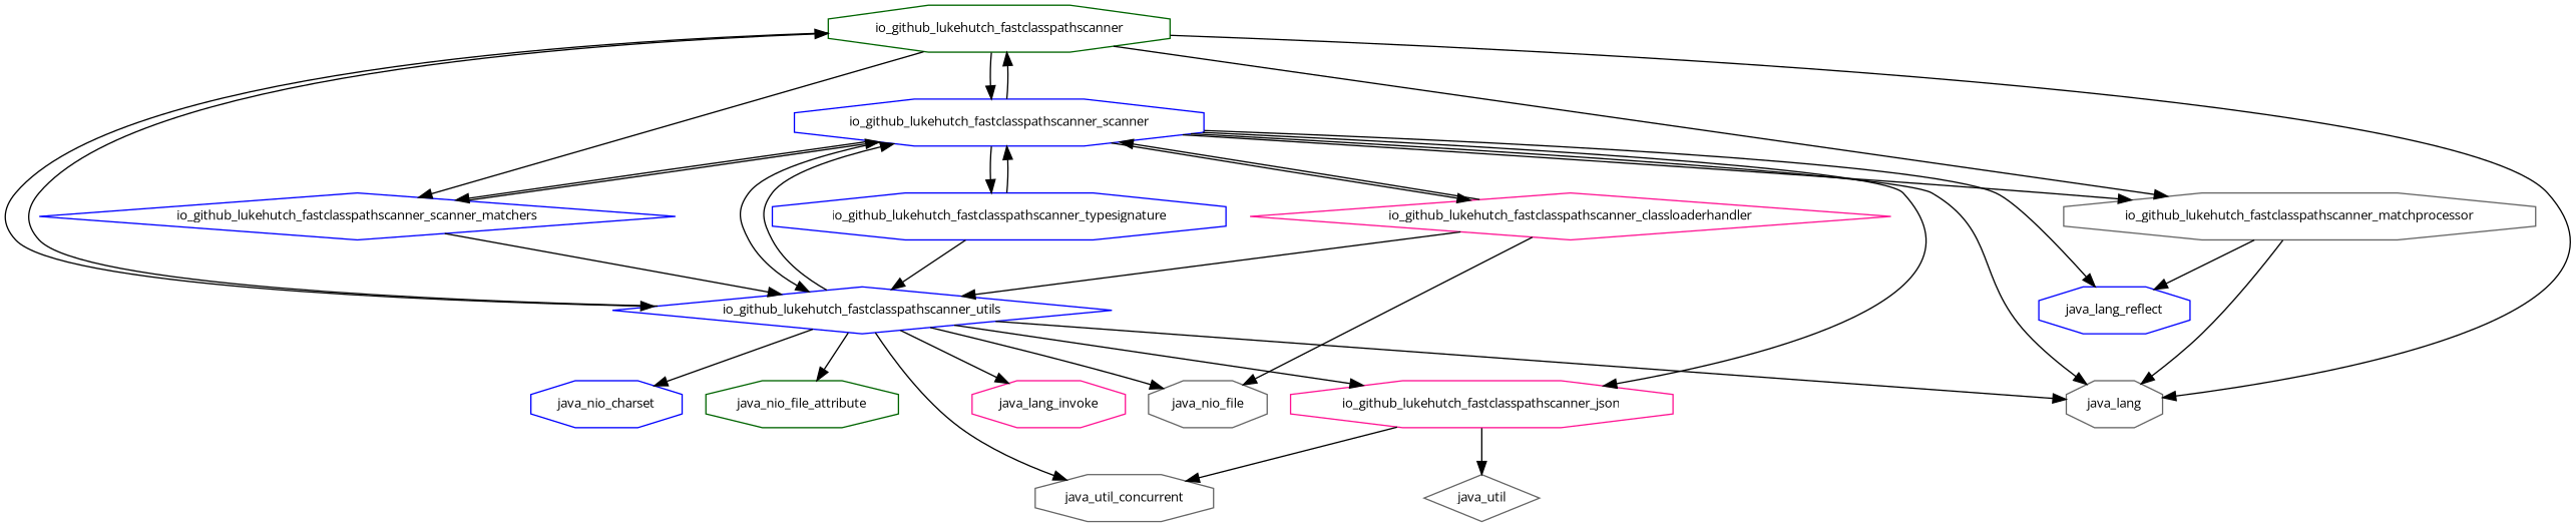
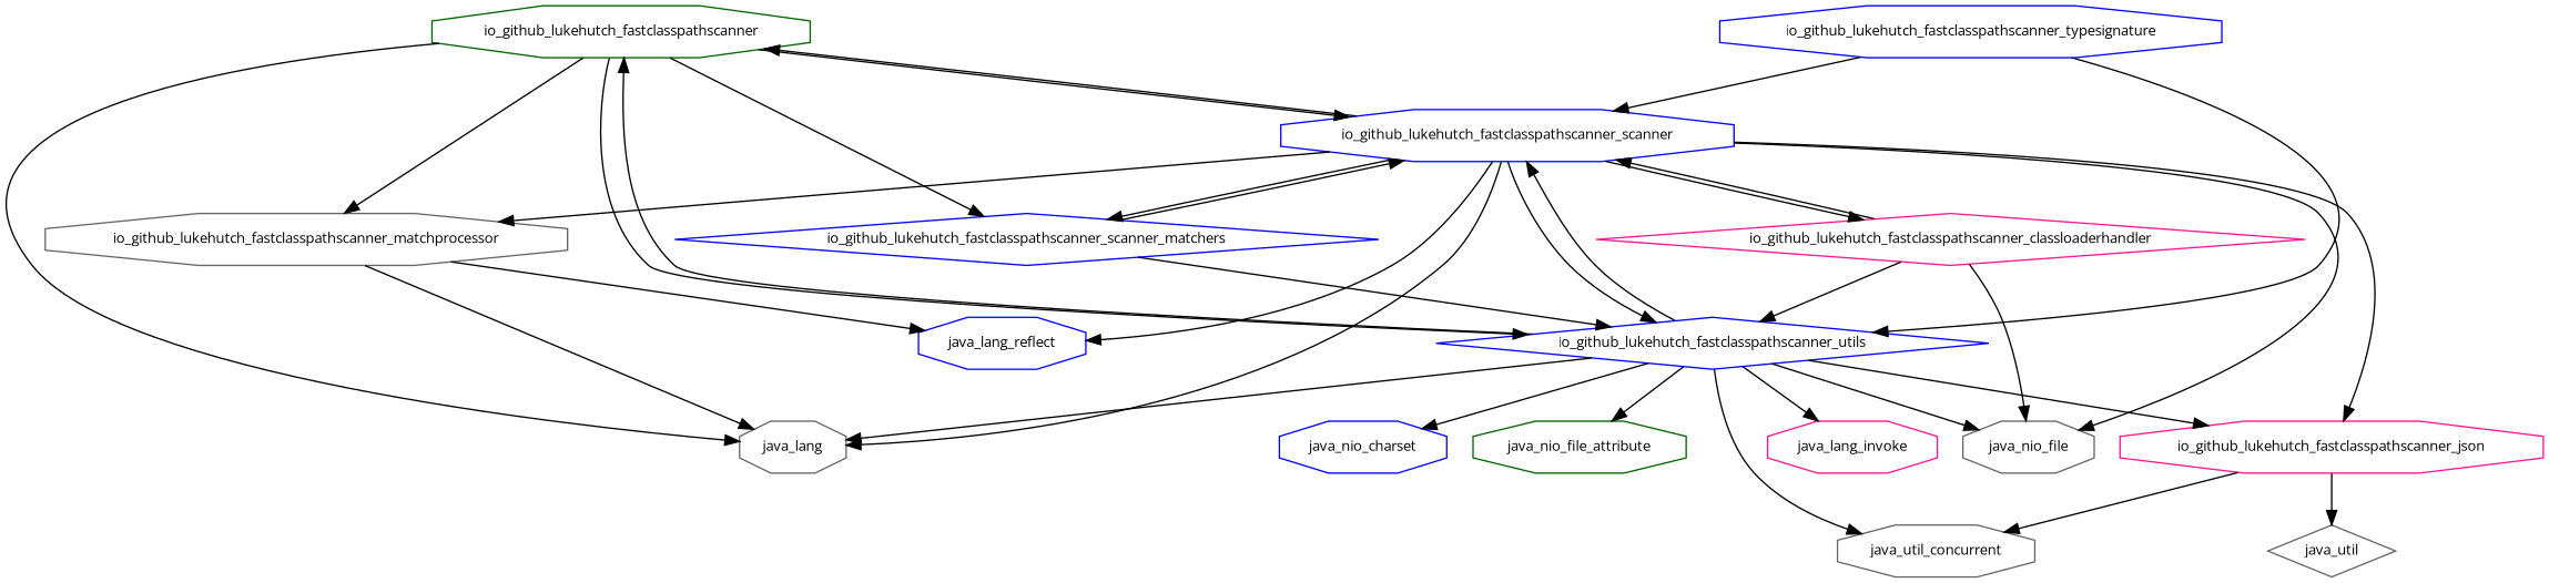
  digraph {
    fontname="Open Sans"
    node [color=blue fontname="Open Sans" fontsize=10.0 shape=octagon]
    edge [fontname="Open Sans"]
    io_github_lukehutch_fastclasspathscanner [color=darkgreen]
    io_github_lukehutch_fastclasspathscanner_matchprocessor [color=gray40]
    io_github_lukehutch_fastclasspathscanner_scanner
    io_github_lukehutch_fastclasspathscanner_scanner_matchers [shape=diamond]
    io_github_lukehutch_fastclasspathscanner_utils [shape=diamond]
    java_lang [color=gray40]
    java_lang_reflect
    io_github_lukehutch_fastclasspathscanner_classloaderhandler [color=deeppink shape=diamond]
    io_github_lukehutch_fastclasspathscanner_json [color=deeppink]
    io_github_lukehutch_fastclasspathscanner_typesignature
    java_nio_file [color=gray40]
    java_util_concurrent [color=gray40]
    java_lang_invoke [color=deeppink]
    java_nio_charset
    java_nio_file_attribute [color=darkgreen]
    java_util [color=gray40 shape=diamond]
    io_github_lukehutch_fastclasspathscanner -> io_github_lukehutch_fastclasspathscanner_matchprocessor
    io_github_lukehutch_fastclasspathscanner -> io_github_lukehutch_fastclasspathscanner_scanner
    io_github_lukehutch_fastclasspathscanner -> io_github_lukehutch_fastclasspathscanner_scanner_matchers
    io_github_lukehutch_fastclasspathscanner -> io_github_lukehutch_fastclasspathscanner_utils
    io_github_lukehutch_fastclasspathscanner -> java_lang
    io_github_lukehutch_fastclasspathscanner_matchprocessor -> java_lang
    io_github_lukehutch_fastclasspathscanner_matchprocessor -> java_lang_reflect
    io_github_lukehutch_fastclasspathscanner_scanner -> io_github_lukehutch_fastclasspathscanner
    io_github_lukehutch_fastclasspathscanner_scanner -> io_github_lukehutch_fastclasspathscanner_matchprocessor
    io_github_lukehutch_fastclasspathscanner_scanner -> io_github_lukehutch_fastclasspathscanner_scanner_matchers
    io_github_lukehutch_fastclasspathscanner_scanner -> io_github_lukehutch_fastclasspathscanner_utils
    io_github_lukehutch_fastclasspathscanner_scanner -> java_lang
    io_github_lukehutch_fastclasspathscanner_scanner -> java_lang_reflect
    io_github_lukehutch_fastclasspathscanner_scanner -> io_github_lukehutch_fastclasspathscanner_classloaderhandler
    io_github_lukehutch_fastclasspathscanner_scanner -> io_github_lukehutch_fastclasspathscanner_json
-   io_github_lukehutch_fastclasspathscanner_scanner -> io_github_lukehutch_fastclasspathscanner_typesignature
+   io_github_lukehutch_fastclasspathscanner_scanner -> java_nio_file
    io_github_lukehutch_fastclasspathscanner_scanner_matchers -> io_github_lukehutch_fastclasspathscanner_scanner
    io_github_lukehutch_fastclasspathscanner_scanner_matchers -> io_github_lukehutch_fastclasspathscanner_utils
    io_github_lukehutch_fastclasspathscanner_utils -> io_github_lukehutch_fastclasspathscanner
    io_github_lukehutch_fastclasspathscanner_utils -> io_github_lukehutch_fastclasspathscanner_scanner
    io_github_lukehutch_fastclasspathscanner_utils -> java_lang
    io_github_lukehutch_fastclasspathscanner_utils -> io_github_lukehutch_fastclasspathscanner_json
    io_github_lukehutch_fastclasspathscanner_utils -> java_nio_file
    io_github_lukehutch_fastclasspathscanner_utils -> java_util_concurrent
    io_github_lukehutch_fastclasspathscanner_utils -> java_lang_invoke
    io_github_lukehutch_fastclasspathscanner_utils -> java_nio_charset
    io_github_lukehutch_fastclasspathscanner_utils -> java_nio_file_attribute
    io_github_lukehutch_fastclasspathscanner_classloaderhandler -> io_github_lukehutch_fastclasspathscanner_scanner
    io_github_lukehutch_fastclasspathscanner_classloaderhandler -> io_github_lukehutch_fastclasspathscanner_utils
    io_github_lukehutch_fastclasspathscanner_classloaderhandler -> java_nio_file
    io_github_lukehutch_fastclasspathscanner_json -> java_util_concurrent
    io_github_lukehutch_fastclasspathscanner_json -> java_util
    io_github_lukehutch_fastclasspathscanner_typesignature -> io_github_lukehutch_fastclasspathscanner_scanner
    io_github_lukehutch_fastclasspathscanner_typesignature -> io_github_lukehutch_fastclasspathscanner_utils
  }
